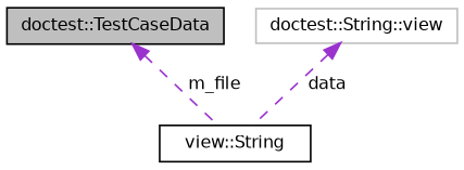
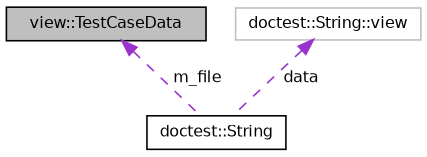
  digraph {
    node [color=black fillcolor=white fontname=Helvetica fontsize=10 shape=record style=filled]
    edge [color=darkorchid3 dir=back fontname=Helvetica fontsize=10 labelfontname=Helvetica labelfontsize=10 style=dashed]
-   n1 [fillcolor=grey75 fontcolor=black height=0.2 label="doctest::TestCaseData" width=0.4]
-   n2 [height=0.2 label="view::String" width=0.4]
+   n1 [fillcolor=grey75 fontcolor=black height=0.2 label="view::TestCaseData" width=0.4]
+   n2 [height=0.2 label="doctest::String" width=0.4]
    n3 [color=grey75 height=0.2 label="doctest::String::view" width=0.4]
    n1 -> n2 [label=" m_file"]
    n3 -> n2 [label=" data"]
  }
